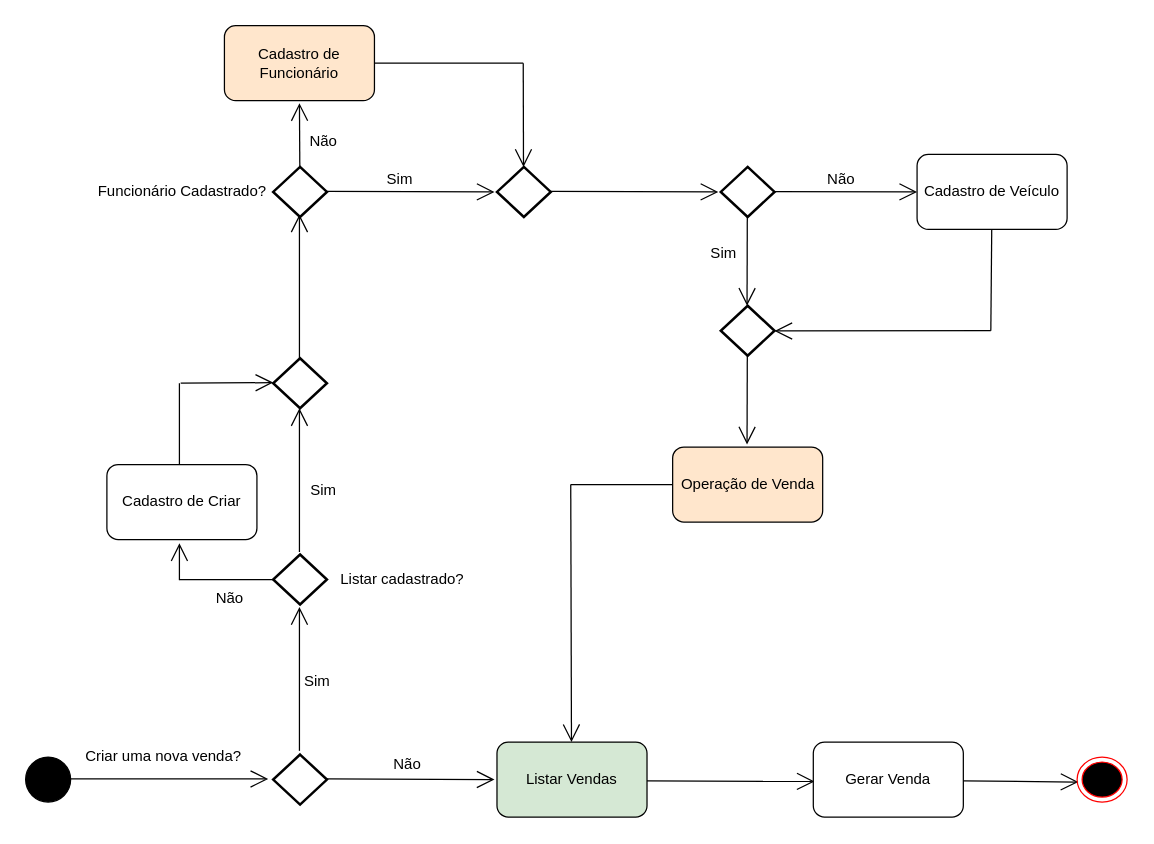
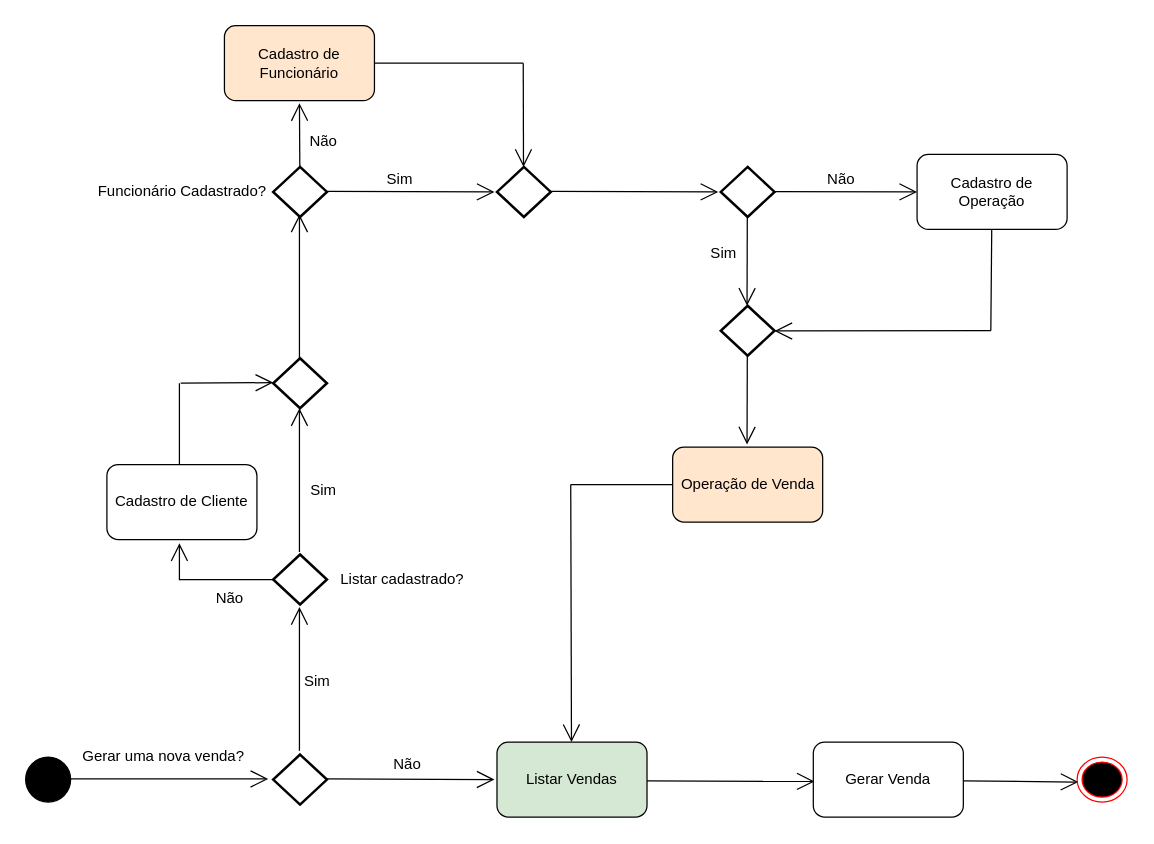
  <mxCell id="0" />
  <mxCell id="1" parent="0" />
  <mxCell id="2" value="" style="ellipse;whiteSpace=wrap;html=1;aspect=fixed;fillColor=#000000;" vertex="1" parent="1"><mxGeometry x="20" y="605" width="36" height="36" as="geometry" /></mxCell>
  <mxCell id="3" value="" style="endArrow=open;endFill=1;endSize=12;html=1;rounded=0;" edge="1" parent="1"><mxGeometry width="160" relative="1" as="geometry"><mxPoint x="54" y="622.5" as="sourcePoint" /><mxPoint x="214" y="622.5" as="targetPoint" /></mxGeometry></mxCell>
- <mxCell id="4" value="Criar uma nova venda?" style="text;html=1;align=center;verticalAlign=middle;resizable=0;points=[];autosize=1;strokeColor=none;fillColor=none;" vertex="1" parent="1"><mxGeometry x="58" y="592" width="143" height="26" as="geometry" /></mxCell>
+ <mxCell id="4" value="Gerar uma nova venda?" style="text;html=1;align=center;verticalAlign=middle;resizable=0;points=[];autosize=1;strokeColor=none;fillColor=none;" vertex="1" parent="1"><mxGeometry x="58" y="592" width="143" height="26" as="geometry" /></mxCell>
  <mxCell id="5" value="" style="strokeWidth=2;html=1;shape=mxgraph.flowchart.decision;whiteSpace=wrap;" vertex="1" parent="1"><mxGeometry x="218" y="603" width="43" height="40" as="geometry" /></mxCell>
  <mxCell id="6" value="" style="endArrow=open;endFill=1;endSize=12;html=1;rounded=0;" edge="1" parent="1"><mxGeometry width="160" relative="1" as="geometry"><mxPoint x="261" y="622.5" as="sourcePoint" /><mxPoint x="395" y="623" as="targetPoint" /></mxGeometry></mxCell>
  <mxCell id="7" value="" style="endArrow=open;endFill=1;endSize=12;html=1;rounded=0;" edge="1" parent="1"><mxGeometry width="160" relative="1" as="geometry"><mxPoint x="239" y="600" as="sourcePoint" /><mxPoint x="239" y="485" as="targetPoint" /></mxGeometry></mxCell>
  <mxCell id="8" value="Sim" style="text;html=1;align=center;verticalAlign=middle;resizable=0;points=[];autosize=1;strokeColor=none;fillColor=none;" vertex="1" parent="1"><mxGeometry x="233" y="532" width="39" height="26" as="geometry" /></mxCell>
  <mxCell id="9" value="Não" style="text;html=1;align=center;verticalAlign=middle;resizable=0;points=[];autosize=1;strokeColor=none;fillColor=none;" vertex="1" parent="1"><mxGeometry x="305" y="598" width="40" height="26" as="geometry" /></mxCell>
  <mxCell id="10" value="" style="strokeWidth=2;html=1;shape=mxgraph.flowchart.decision;whiteSpace=wrap;" vertex="1" parent="1"><mxGeometry x="218" y="443" width="43" height="40" as="geometry" /></mxCell>
  <mxCell id="11" value="Listar cadastrado?" style="text;html=1;align=center;verticalAlign=middle;resizable=0;points=[];autosize=1;strokeColor=none;fillColor=none;" vertex="1" parent="1"><mxGeometry x="258.5" y="450" width="125" height="26" as="geometry" /></mxCell>
  <mxCell id="12" value="" style="line;strokeWidth=1;fillColor=none;align=left;verticalAlign=middle;spacingTop=-1;spacingLeft=3;spacingRight=3;rotatable=0;labelPosition=right;points=[];portConstraint=eastwest;strokeColor=inherit;" vertex="1" parent="1"><mxGeometry x="143" y="459" width="75" height="8" as="geometry" /></mxCell>
  <mxCell id="13" value="" style="endArrow=open;endFill=1;endSize=12;html=1;rounded=0;" edge="1" parent="1"><mxGeometry width="160" relative="1" as="geometry"><mxPoint x="143" y="463.5" as="sourcePoint" /><mxPoint x="143" y="434" as="targetPoint" /></mxGeometry></mxCell>
  <mxCell id="14" value="Não" style="text;html=1;align=center;verticalAlign=middle;resizable=0;points=[];autosize=1;strokeColor=none;fillColor=none;" vertex="1" parent="1"><mxGeometry x="163" y="465" width="40" height="26" as="geometry" /></mxCell>
- <mxCell id="15" value="Cadastro de Criar" style="rounded=1;whiteSpace=wrap;html=1;" vertex="1" parent="1"><mxGeometry x="85" y="371" width="120" height="60" as="geometry" /></mxCell>
+ <mxCell id="15" value="Cadastro de Cliente" style="rounded=1;whiteSpace=wrap;html=1;" vertex="1" parent="1"><mxGeometry x="85" y="371" width="120" height="60" as="geometry" /></mxCell>
  <mxCell id="16" value="" style="endArrow=open;endFill=1;endSize=12;html=1;rounded=0;" edge="1" parent="1"><mxGeometry width="160" relative="1" as="geometry"><mxPoint x="239" y="441" as="sourcePoint" /><mxPoint x="239" y="326" as="targetPoint" /></mxGeometry></mxCell>
  <mxCell id="17" value="Sim" style="text;html=1;align=center;verticalAlign=middle;resizable=0;points=[];autosize=1;strokeColor=none;fillColor=none;" vertex="1" parent="1"><mxGeometry x="238" y="379" width="39" height="26" as="geometry" /></mxCell>
  <mxCell id="18" value="" style="strokeWidth=2;html=1;shape=mxgraph.flowchart.decision;whiteSpace=wrap;" vertex="1" parent="1"><mxGeometry x="218" y="286" width="43" height="40" as="geometry" /></mxCell>
  <mxCell id="19" value="" style="endArrow=open;endFill=1;endSize=12;html=1;rounded=0;" edge="1" parent="1"><mxGeometry width="160" relative="1" as="geometry"><mxPoint x="239" y="286" as="sourcePoint" /><mxPoint x="239" y="171" as="targetPoint" /></mxGeometry></mxCell>
  <mxCell id="20" value="" style="strokeWidth=2;html=1;shape=mxgraph.flowchart.decision;whiteSpace=wrap;" vertex="1" parent="1"><mxGeometry x="218" y="133" width="43" height="40" as="geometry" /></mxCell>
  <mxCell id="21" value="" style="endArrow=none;html=1;rounded=0;" edge="1" parent="1"><mxGeometry width="50" height="50" relative="1" as="geometry"><mxPoint x="143" y="371" as="sourcePoint" /><mxPoint x="143" y="306" as="targetPoint" /></mxGeometry></mxCell>
  <mxCell id="22" value="" style="endArrow=open;endFill=1;endSize=12;html=1;rounded=0;" edge="1" parent="1"><mxGeometry width="160" relative="1" as="geometry"><mxPoint x="144" y="306" as="sourcePoint" /><mxPoint x="218" y="305.5" as="targetPoint" /></mxGeometry></mxCell>
  <mxCell id="23" value="Funcionário Cadastrado?" style="text;html=1;align=center;verticalAlign=middle;resizable=0;points=[];autosize=1;strokeColor=none;fillColor=none;" vertex="1" parent="1"><mxGeometry x="68.5" y="140" width="153" height="26" as="geometry" /></mxCell>
  <mxCell id="24" value="" style="endArrow=open;endFill=1;endSize=12;html=1;rounded=0;" edge="1" parent="1"><mxGeometry width="160" relative="1" as="geometry"><mxPoint x="261" y="152.5" as="sourcePoint" /><mxPoint x="395" y="153" as="targetPoint" /></mxGeometry></mxCell>
  <mxCell id="25" value="" style="endArrow=open;endFill=1;endSize=12;html=1;rounded=0;" edge="1" parent="1"><mxGeometry width="160" relative="1" as="geometry"><mxPoint x="239.3" y="133" as="sourcePoint" /><mxPoint x="239" y="82" as="targetPoint" /></mxGeometry></mxCell>
  <mxCell id="26" value="Sim" style="text;html=1;align=center;verticalAlign=middle;resizable=0;points=[];autosize=1;strokeColor=none;fillColor=none;" vertex="1" parent="1"><mxGeometry x="299" y="130" width="39" height="26" as="geometry" /></mxCell>
  <mxCell id="27" value="Não" style="text;html=1;align=center;verticalAlign=middle;resizable=0;points=[];autosize=1;strokeColor=none;fillColor=none;" vertex="1" parent="1"><mxGeometry x="238" y="100" width="40" height="26" as="geometry" /></mxCell>
  <mxCell id="28" value="Cadastro de Funcionário" style="rounded=1;whiteSpace=wrap;html=1;fillColor=#ffe6cc;" vertex="1" parent="1"><mxGeometry x="179" y="20" width="120" height="60" as="geometry" /></mxCell>
  <mxCell id="29" value="" style="strokeWidth=2;html=1;shape=mxgraph.flowchart.decision;whiteSpace=wrap;" vertex="1" parent="1"><mxGeometry x="397" y="133" width="43" height="40" as="geometry" /></mxCell>
  <mxCell id="30" value="" style="endArrow=open;endFill=1;endSize=12;html=1;rounded=0;" edge="1" parent="1"><mxGeometry width="160" relative="1" as="geometry"><mxPoint x="418" y="50" as="sourcePoint" /><mxPoint x="418.21" y="133" as="targetPoint" /></mxGeometry></mxCell>
  <mxCell id="31" value="" style="endArrow=none;html=1;rounded=0;" edge="1" parent="1"><mxGeometry width="50" height="50" relative="1" as="geometry"><mxPoint x="299" y="50" as="sourcePoint" /><mxPoint x="418" y="50" as="targetPoint" /></mxGeometry></mxCell>
  <mxCell id="32" value="" style="endArrow=open;endFill=1;endSize=12;html=1;rounded=0;" edge="1" parent="1"><mxGeometry width="160" relative="1" as="geometry"><mxPoint x="440" y="152.5" as="sourcePoint" /><mxPoint x="574" y="153" as="targetPoint" /></mxGeometry></mxCell>
  <mxCell id="33" value="" style="strokeWidth=2;html=1;shape=mxgraph.flowchart.decision;whiteSpace=wrap;" vertex="1" parent="1"><mxGeometry x="576" y="133" width="43" height="40" as="geometry" /></mxCell>
  <mxCell id="34" value="" style="endArrow=open;endFill=1;endSize=12;html=1;rounded=0;" edge="1" parent="1"><mxGeometry width="160" relative="1" as="geometry"><mxPoint x="619" y="152.71" as="sourcePoint" /><mxPoint x="733" y="153" as="targetPoint" /></mxGeometry></mxCell>
  <mxCell id="35" value="Não" style="text;html=1;align=center;verticalAlign=middle;resizable=0;points=[];autosize=1;strokeColor=none;fillColor=none;" vertex="1" parent="1"><mxGeometry x="652" y="130" width="40" height="26" as="geometry" /></mxCell>
- <mxCell id="36" value="Cadastro de Veículo" style="rounded=1;whiteSpace=wrap;html=1;" vertex="1" parent="1"><mxGeometry x="733" y="123" width="120" height="60" as="geometry" /></mxCell>
+ <mxCell id="36" value="Cadastro de Operação" style="rounded=1;whiteSpace=wrap;html=1;" vertex="1" parent="1"><mxGeometry x="733" y="123" width="120" height="60" as="geometry" /></mxCell>
  <mxCell id="37" value="" style="endArrow=open;endFill=1;endSize=12;html=1;rounded=0;" edge="1" parent="1"><mxGeometry width="160" relative="1" as="geometry"><mxPoint x="597.21" y="173" as="sourcePoint" /><mxPoint x="597" y="244" as="targetPoint" /></mxGeometry></mxCell>
  <mxCell id="38" value="" style="strokeWidth=2;html=1;shape=mxgraph.flowchart.decision;whiteSpace=wrap;" vertex="1" parent="1"><mxGeometry x="576" y="244" width="43" height="40" as="geometry" /></mxCell>
  <mxCell id="39" value="Sim" style="text;html=1;align=center;verticalAlign=middle;resizable=0;points=[];autosize=1;strokeColor=none;fillColor=none;" vertex="1" parent="1"><mxGeometry x="558" y="189" width="39" height="26" as="geometry" /></mxCell>
  <mxCell id="40" value="" style="endArrow=none;html=1;rounded=0;" edge="1" parent="1"><mxGeometry width="50" height="50" relative="1" as="geometry"><mxPoint x="792" y="264" as="sourcePoint" /><mxPoint x="792.71" y="183" as="targetPoint" /></mxGeometry></mxCell>
  <mxCell id="41" value="" style="endArrow=open;endFill=1;endSize=12;html=1;rounded=0;" edge="1" parent="1"><mxGeometry width="160" relative="1" as="geometry"><mxPoint x="792" y="264" as="sourcePoint" /><mxPoint x="619" y="264.21" as="targetPoint" /></mxGeometry></mxCell>
  <mxCell id="42" value="" style="endArrow=open;endFill=1;endSize=12;html=1;rounded=0;" edge="1" parent="1"><mxGeometry width="160" relative="1" as="geometry"><mxPoint x="597.21" y="284" as="sourcePoint" /><mxPoint x="597" y="355" as="targetPoint" /></mxGeometry></mxCell>
  <mxCell id="43" value="Operação de Venda" style="rounded=1;whiteSpace=wrap;html=1;fillColor=#ffe6cc;" vertex="1" parent="1"><mxGeometry x="537.5" y="357" width="120" height="60" as="geometry" /></mxCell>
  <mxCell id="44" value="Listar Vendas" style="rounded=1;whiteSpace=wrap;html=1;fillColor=#d5e8d4;" vertex="1" parent="1"><mxGeometry x="397" y="593" width="120" height="60" as="geometry" /></mxCell>
  <mxCell id="45" value="" style="endArrow=open;endFill=1;endSize=12;html=1;rounded=0;exitX=0;exitY=0.5;exitDx=0;exitDy=0;exitPerimeter=0;" edge="1" parent="1" source="46"><mxGeometry width="160" relative="1" as="geometry"><mxPoint x="455" y="386" as="sourcePoint" /><mxPoint x="456.58" y="593" as="targetPoint" /></mxGeometry></mxCell>
  <mxCell id="46" value="" style="line;strokeWidth=1;fillColor=none;align=left;verticalAlign=middle;spacingTop=-1;spacingLeft=3;spacingRight=3;rotatable=0;labelPosition=right;points=[];portConstraint=eastwest;strokeColor=inherit;" vertex="1" parent="1"><mxGeometry x="456" y="383" width="81.5" height="8" as="geometry" /></mxCell>
  <mxCell id="47" value="" style="endArrow=open;endFill=1;endSize=12;html=1;rounded=0;" edge="1" parent="1"><mxGeometry width="160" relative="1" as="geometry"><mxPoint x="517" y="624" as="sourcePoint" /><mxPoint x="651" y="624.5" as="targetPoint" /></mxGeometry></mxCell>
  <mxCell id="48" value="Gerar Venda" style="rounded=1;whiteSpace=wrap;html=1;" vertex="1" parent="1"><mxGeometry x="650" y="593" width="120" height="60" as="geometry" /></mxCell>
  <mxCell id="49" value="" style="endArrow=open;endFill=1;endSize=12;html=1;rounded=0;" edge="1" parent="1"><mxGeometry width="160" relative="1" as="geometry"><mxPoint x="770" y="624" as="sourcePoint" /><mxPoint x="862" y="625" as="targetPoint" /></mxGeometry></mxCell>
  <mxCell id="50" value="" style="ellipse;html=1;shape=endState;fillColor=#000000;strokeColor=#ff0000;" vertex="1" parent="1"><mxGeometry x="861" y="605" width="40" height="36" as="geometry" /></mxCell>
